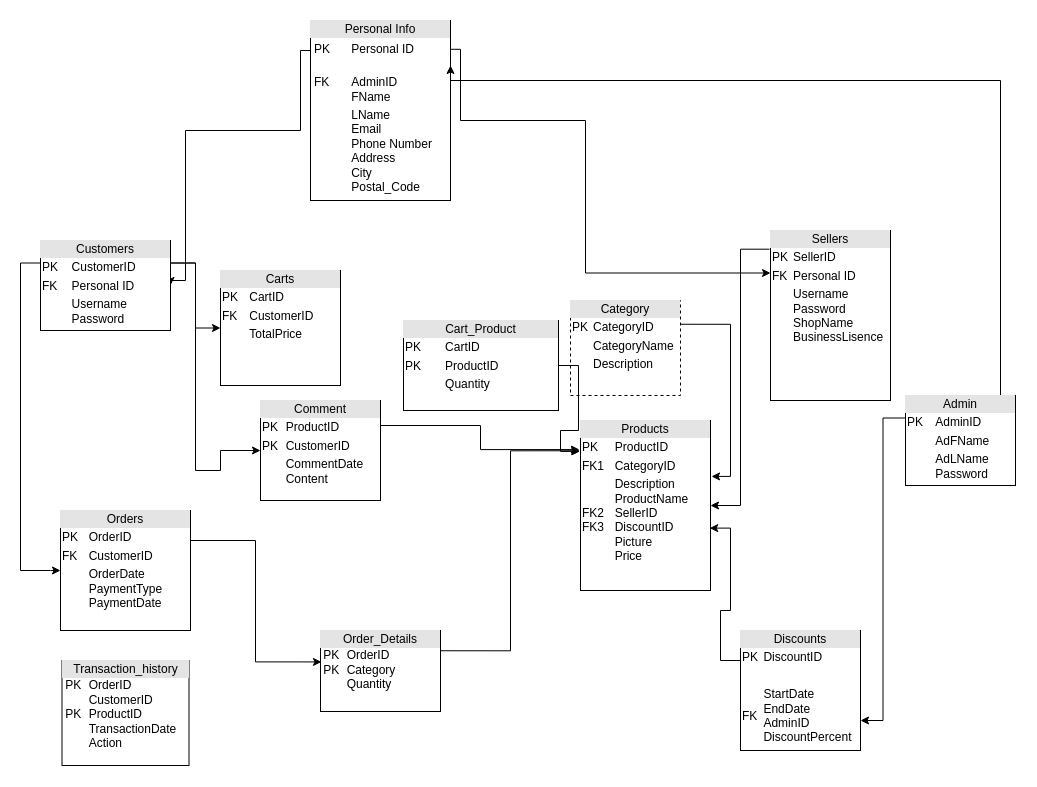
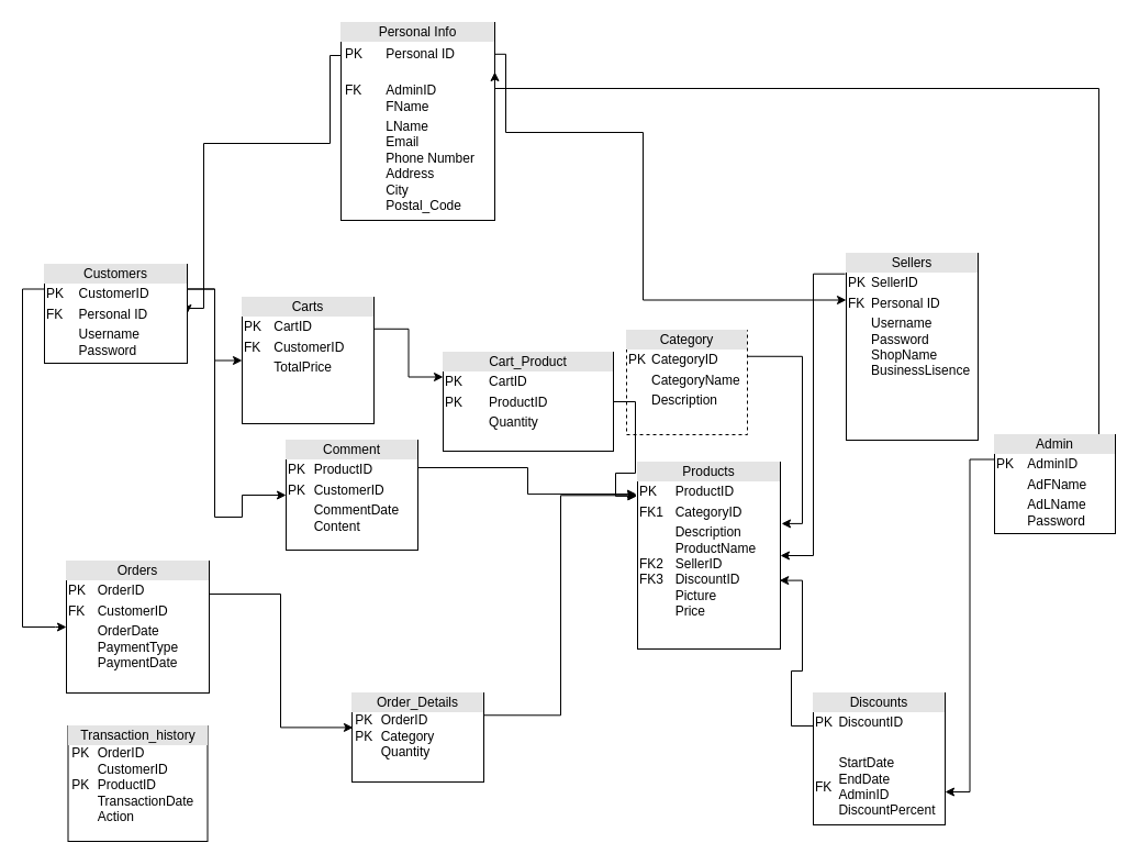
  <mxCell id="0" />
  <mxCell id="1" parent="0" />
  <mxCell id="2" style="edgeStyle=orthogonalEdgeStyle;rounded=0;orthogonalLoop=1;jettySize=auto;html=1;entryX=1;entryY=0.5;entryDx=0;entryDy=0;" parent="1" source="4" target="8" edge="1"><mxGeometry relative="1" as="geometry"><Array as="points"><mxPoint x="300" y="50" /><mxPoint x="300" y="130" /><mxPoint x="185" y="130" /><mxPoint x="185" y="280" /><mxPoint x="170" y="280" /></Array></mxGeometry></mxCell>
  <mxCell id="3" style="edgeStyle=orthogonalEdgeStyle;rounded=0;orthogonalLoop=1;jettySize=auto;html=1;entryX=0;entryY=0.25;entryDx=0;entryDy=0;exitX=0.999;exitY=0.16;exitDx=0;exitDy=0;exitPerimeter=0;" parent="1" source="4" target="9" edge="1"><mxGeometry relative="1" as="geometry"><Array as="points"><mxPoint x="460" y="49" /><mxPoint x="460" y="120" /><mxPoint x="585" y="120" /><mxPoint x="585" y="272" /></Array><mxPoint x="450" y="68" as="sourcePoint" /></mxGeometry></mxCell>
  <mxCell id="4" value="&lt;div style=&quot;text-align: center; box-sizing: border-box; width: 100%; background: rgb(228, 228, 228); padding: 2px;&quot;&gt;Personal Info&lt;/div&gt;&lt;table style=&quot;width:100%;font-size:1em;&quot; cellpadding=&quot;2&quot; cellspacing=&quot;0&quot;&gt;&lt;tbody&gt;&lt;tr&gt;&lt;td style=&quot;text-align: justify;&quot;&gt;&lt;table style=&quot;font-size: 1em; text-align: left; width: 140px;&quot; cellpadding=&quot;2&quot; cellspacing=&quot;0&quot;&gt;&lt;tbody&gt;&lt;tr&gt;&lt;td style=&quot;text-align: justify;&quot;&gt;PK&lt;/td&gt;&lt;td style=&quot;text-align: justify;&quot;&gt;Personal ID&lt;br&gt;&lt;/td&gt;&lt;/tr&gt;&lt;tr&gt;&lt;td style=&quot;text-align: justify;&quot;&gt;FK&lt;span style=&quot;white-space: pre;&quot;&gt;&#09;&lt;/span&gt;&lt;br&gt;&lt;/td&gt;&lt;td style=&quot;text-align: justify;&quot;&gt;&lt;br&gt;AdminID&lt;br&gt;FName&lt;/td&gt;&lt;/tr&gt;&lt;tr&gt;&lt;td style=&quot;text-align: justify;&quot;&gt;&lt;/td&gt;&lt;td&gt;&lt;div style=&quot;text-align: justify;&quot;&gt;&lt;span style=&quot;font-size: 1em; background-color: initial;&quot;&gt;LName&lt;/span&gt;&lt;/div&gt;&lt;div style=&quot;text-align: justify;&quot;&gt;&lt;span style=&quot;font-size: 1em; background-color: initial;&quot;&gt;Email&lt;/span&gt;&lt;/div&gt;&lt;div style=&quot;text-align: justify;&quot;&gt;&lt;span style=&quot;font-size: 1em; background-color: initial;&quot;&gt;Phone Number&lt;/span&gt;&lt;/div&gt;&lt;div style=&quot;text-align: justify;&quot;&gt;&lt;span style=&quot;font-size: 1em; background-color: initial;&quot;&gt;Address&lt;/span&gt;&lt;/div&gt;&lt;div style=&quot;text-align: justify;&quot;&gt;&lt;span style=&quot;font-size: 1em; background-color: initial;&quot;&gt;City&lt;/span&gt;&lt;/div&gt;&lt;div style=&quot;text-align: justify;&quot;&gt;&lt;span style=&quot;font-size: 1em; background-color: initial;&quot;&gt;Postal_Code&lt;/span&gt;&lt;/div&gt;&lt;/td&gt;&lt;/tr&gt;&lt;/tbody&gt;&lt;/table&gt;&lt;br&gt;&lt;/td&gt;&lt;td style=&quot;text-align: justify;&quot;&gt;&lt;/td&gt;&lt;/tr&gt;&lt;/tbody&gt;&lt;/table&gt;" style="verticalAlign=top;align=left;overflow=fill;html=1;whiteSpace=wrap;" parent="1" vertex="1"><mxGeometry x="310" y="20" width="140" height="180" as="geometry" /></mxCell>
  <mxCell id="5" style="edgeStyle=orthogonalEdgeStyle;rounded=0;orthogonalLoop=1;jettySize=auto;html=1;exitX=1;exitY=0.25;exitDx=0;exitDy=0;entryX=0;entryY=0.5;entryDx=0;entryDy=0;" parent="1" source="8" target="21" edge="1"><mxGeometry relative="1" as="geometry"><Array as="points"><mxPoint x="195" y="263" /><mxPoint x="195" y="470" /><mxPoint x="220" y="470" /></Array></mxGeometry></mxCell>
  <mxCell id="6" style="edgeStyle=orthogonalEdgeStyle;rounded=0;orthogonalLoop=1;jettySize=auto;html=1;exitX=0;exitY=0.25;exitDx=0;exitDy=0;entryX=0;entryY=0.5;entryDx=0;entryDy=0;" parent="1" source="8" target="13" edge="1"><mxGeometry relative="1" as="geometry"><Array as="points"><mxPoint x="20" y="263" /><mxPoint x="20" y="570" /><mxPoint x="50" y="570" /></Array></mxGeometry></mxCell>
  <mxCell id="7" style="edgeStyle=orthogonalEdgeStyle;rounded=0;orthogonalLoop=1;jettySize=auto;html=1;exitX=1;exitY=0.25;exitDx=0;exitDy=0;entryX=0;entryY=0.5;entryDx=0;entryDy=0;" parent="1" source="8" target="17" edge="1"><mxGeometry relative="1" as="geometry" /></mxCell>
  <mxCell id="8" value="&lt;div style=&quot;text-align: center; box-sizing: border-box; width: 100%; background: rgb(228, 228, 228); padding: 2px;&quot;&gt;Customers&lt;/div&gt;&lt;table style=&quot;text-align: justify; width: 100%; font-size: 1em;&quot; cellpadding=&quot;2&quot; cellspacing=&quot;0&quot;&gt;&lt;tbody&gt;&lt;tr&gt;&lt;td&gt;PK&lt;/td&gt;&lt;td&gt;CustomerID&lt;/td&gt;&lt;/tr&gt;&lt;tr&gt;&lt;td&gt;FK&lt;/td&gt;&lt;td&gt;Personal ID&lt;/td&gt;&lt;/tr&gt;&lt;tr&gt;&lt;td&gt;&lt;/td&gt;&lt;td&gt;Username&lt;br&gt;Password&lt;/td&gt;&lt;/tr&gt;&lt;/tbody&gt;&lt;/table&gt;" style="verticalAlign=top;align=left;overflow=fill;html=1;whiteSpace=wrap;" parent="1" vertex="1"><mxGeometry x="40" y="240" width="130" height="90" as="geometry" /></mxCell>
  <mxCell id="9" value="&lt;div style=&quot;text-align: center; box-sizing: border-box; width: 100%; background: rgb(228, 228, 228); padding: 2px;&quot;&gt;Sellers&lt;/div&gt;&lt;table style=&quot;text-align: justify; width: 100%; font-size: 1em;&quot; cellpadding=&quot;2&quot; cellspacing=&quot;0&quot;&gt;&lt;tbody&gt;&lt;tr&gt;&lt;td&gt;PK&lt;/td&gt;&lt;td&gt;SellerID&lt;/td&gt;&lt;/tr&gt;&lt;tr&gt;&lt;td&gt;FK&lt;/td&gt;&lt;td&gt;Personal ID&lt;/td&gt;&lt;/tr&gt;&lt;tr&gt;&lt;td&gt;&lt;/td&gt;&lt;td&gt;Username&lt;br&gt;Password&lt;br&gt;ShopName&lt;br&gt;BusinessLisence&lt;br&gt;&lt;/td&gt;&lt;/tr&gt;&lt;/tbody&gt;&lt;/table&gt;" style="verticalAlign=top;align=left;overflow=fill;html=1;whiteSpace=wrap;" parent="1" vertex="1"><mxGeometry x="770" y="230" width="120" height="170" as="geometry" /></mxCell>
  <mxCell id="10" style="edgeStyle=orthogonalEdgeStyle;rounded=0;orthogonalLoop=1;jettySize=auto;html=1;exitX=0;exitY=0.25;exitDx=0;exitDy=0;entryX=1;entryY=0.75;entryDx=0;entryDy=0;" parent="1" source="12" target="20" edge="1"><mxGeometry relative="1" as="geometry" /></mxCell>
  <mxCell id="11" style="edgeStyle=orthogonalEdgeStyle;rounded=0;orthogonalLoop=1;jettySize=auto;html=1;exitX=1;exitY=0.25;exitDx=0;exitDy=0;entryX=1;entryY=0.25;entryDx=0;entryDy=0;" parent="1" source="12" target="4" edge="1"><mxGeometry relative="1" as="geometry"><Array as="points"><mxPoint x="1000" y="433" /><mxPoint x="1000" y="80" /><mxPoint x="450" y="80" /></Array></mxGeometry></mxCell>
  <mxCell id="12" value="&lt;div style=&quot;text-align: center; box-sizing: border-box; width: 100%; background: rgb(228, 228, 228); padding: 2px;&quot;&gt;Admin&lt;/div&gt;&lt;table style=&quot;text-align: center; width: 100%; font-size: 1em;&quot; cellpadding=&quot;2&quot; cellspacing=&quot;0&quot;&gt;&lt;tbody&gt;&lt;tr&gt;&lt;td style=&quot;text-align: justify;&quot;&gt;PK&lt;/td&gt;&lt;td style=&quot;text-align: justify;&quot;&gt;AdminID&lt;/td&gt;&lt;/tr&gt;&lt;tr&gt;&lt;td style=&quot;text-align: justify;&quot;&gt;&lt;/td&gt;&lt;td style=&quot;text-align: justify;&quot;&gt;AdFName&lt;/td&gt;&lt;/tr&gt;&lt;tr&gt;&lt;td style=&quot;text-align: justify;&quot;&gt;&lt;/td&gt;&lt;td style=&quot;text-align: justify;&quot;&gt;AdLName&lt;br&gt;Password&lt;/td&gt;&lt;/tr&gt;&lt;/tbody&gt;&lt;/table&gt;" style="verticalAlign=top;align=left;overflow=fill;html=1;whiteSpace=wrap;" parent="1" vertex="1"><mxGeometry x="905" y="395" width="110" height="90" as="geometry" /></mxCell>
  <mxCell id="13" value="&lt;div style=&quot;text-align: center; box-sizing: border-box; width: 100%; background: rgb(228, 228, 228); padding: 2px;&quot;&gt;Orders&lt;/div&gt;&lt;table style=&quot;width:100%;font-size:1em;&quot; cellpadding=&quot;2&quot; cellspacing=&quot;0&quot;&gt;&lt;tbody&gt;&lt;tr&gt;&lt;td&gt;PK&lt;/td&gt;&lt;td&gt;OrderID&lt;/td&gt;&lt;/tr&gt;&lt;tr&gt;&lt;td&gt;FK&lt;/td&gt;&lt;td&gt;CustomerID&lt;/td&gt;&lt;/tr&gt;&lt;tr&gt;&lt;td&gt;&lt;/td&gt;&lt;td&gt;OrderDate&lt;br&gt;PaymentType&lt;br&gt;PaymentDate&lt;/td&gt;&lt;/tr&gt;&lt;/tbody&gt;&lt;/table&gt;" style="verticalAlign=top;align=left;overflow=fill;html=1;whiteSpace=wrap;" parent="1" vertex="1"><mxGeometry x="60" y="510" width="130" height="120" as="geometry" /></mxCell>
  <mxCell id="14" value="&lt;div style=&quot;text-align: center; box-sizing: border-box; width: 100%; background: rgb(228, 228, 228); padding: 2px;&quot;&gt;Order_Details&lt;/div&gt;&amp;nbsp;PK&lt;span style=&quot;white-space: pre;&quot;&gt;&#09;&lt;/span&gt;OrderID&lt;div&gt;&amp;nbsp;PK&lt;span style=&quot;white-space: pre;&quot;&gt;&#09;&lt;/span&gt;Category&lt;/div&gt;&lt;div&gt;&amp;nbsp;&lt;span style=&quot;white-space: pre;&quot;&gt;&#09;&lt;/span&gt;Quantity&lt;br&gt;&lt;table style=&quot;width:100%;font-size:1em;&quot; cellpadding=&quot;2&quot; cellspacing=&quot;0&quot;&gt;&lt;tbody&gt;&lt;tr&gt;&lt;td&gt;&lt;/td&gt;&lt;td&gt;&lt;br&gt;&lt;br&gt;&lt;/td&gt;&lt;/tr&gt;&lt;/tbody&gt;&lt;/table&gt;&lt;/div&gt;" style="verticalAlign=top;align=left;overflow=fill;html=1;whiteSpace=wrap;" parent="1" vertex="1"><mxGeometry x="320" y="630" width="120" height="81" as="geometry" /></mxCell>
  <mxCell id="15" value="&lt;div style=&quot;text-align: center; box-sizing: border-box; width: 100%; background: rgb(228, 228, 228); padding: 2px;&quot;&gt;Products&lt;/div&gt;&lt;table style=&quot;width: 100%; font-size: 1em;&quot; cellpadding=&quot;2&quot; cellspacing=&quot;0&quot;&gt;&lt;tbody&gt;&lt;tr&gt;&lt;td&gt;PK&lt;/td&gt;&lt;td&gt;ProductID&lt;/td&gt;&lt;/tr&gt;&lt;tr&gt;&lt;td&gt;FK1&lt;/td&gt;&lt;td&gt;CategoryID&lt;br&gt;&lt;/td&gt;&lt;/tr&gt;&lt;tr&gt;&lt;td&gt;FK2&lt;br&gt;FK3&lt;/td&gt;&lt;td&gt;Description&lt;br&gt;ProductName&lt;br&gt;SellerID&lt;br&gt;DiscountID&lt;br&gt;Picture&lt;br&gt;Price&lt;/td&gt;&lt;/tr&gt;&lt;/tbody&gt;&lt;/table&gt;" style="verticalAlign=top;align=left;overflow=fill;html=1;whiteSpace=wrap;" parent="1" vertex="1"><mxGeometry x="580" y="420" width="130" height="170" as="geometry" /></mxCell>
+ <mxCell id="16" style="edgeStyle=orthogonalEdgeStyle;rounded=0;orthogonalLoop=1;jettySize=auto;html=1;exitX=1;exitY=0.25;exitDx=0;exitDy=0;entryX=0;entryY=0.25;entryDx=0;entryDy=0;" parent="1" source="17" target="18" edge="1"><mxGeometry relative="1" as="geometry" /></mxCell>
  <mxCell id="17" value="&lt;div style=&quot;text-align: center; box-sizing: border-box; width: 100%; background: rgb(228, 228, 228); padding: 2px;&quot;&gt;Carts&lt;/div&gt;&lt;table style=&quot;width:100%;font-size:1em;&quot; cellpadding=&quot;2&quot; cellspacing=&quot;0&quot;&gt;&lt;tbody&gt;&lt;tr&gt;&lt;td&gt;PK&lt;/td&gt;&lt;td&gt;CartID&lt;/td&gt;&lt;/tr&gt;&lt;tr&gt;&lt;td&gt;FK&lt;/td&gt;&lt;td&gt;CustomerID&lt;/td&gt;&lt;/tr&gt;&lt;tr&gt;&lt;td&gt;&lt;br&gt;&lt;/td&gt;&lt;td&gt;TotalPrice&lt;/td&gt;&lt;/tr&gt;&lt;/tbody&gt;&lt;/table&gt;" style="verticalAlign=top;align=left;overflow=fill;html=1;whiteSpace=wrap;" parent="1" vertex="1"><mxGeometry x="220" y="270" width="120" height="115" as="geometry" /></mxCell>
  <mxCell id="18" value="&lt;div style=&quot;text-align: center; box-sizing: border-box; width: 100%; background: rgb(228, 228, 228); padding: 2px;&quot;&gt;Cart_Product&lt;/div&gt;&lt;table style=&quot;width:100%;font-size:1em;&quot; cellpadding=&quot;2&quot; cellspacing=&quot;0&quot;&gt;&lt;tbody&gt;&lt;tr&gt;&lt;td&gt;PK&lt;/td&gt;&lt;td&gt;CartID&lt;/td&gt;&lt;/tr&gt;&lt;tr&gt;&lt;td&gt;PK&lt;/td&gt;&lt;td&gt;ProductID&lt;/td&gt;&lt;/tr&gt;&lt;tr&gt;&lt;td&gt;&lt;br&gt;&lt;/td&gt;&lt;td&gt;Quantity&lt;/td&gt;&lt;/tr&gt;&lt;/tbody&gt;&lt;/table&gt;" style="verticalAlign=top;align=left;overflow=fill;html=1;whiteSpace=wrap;" parent="1" vertex="1"><mxGeometry x="403" y="320" width="155" height="90" as="geometry" /></mxCell>
  <mxCell id="19" value="&lt;div style=&quot;text-align: center; box-sizing: border-box; width: 100%; background: rgb(228, 228, 228); padding: 2px;&quot;&gt;Category&lt;/div&gt;&lt;table style=&quot;width:100%;font-size:1em;&quot; cellpadding=&quot;2&quot; cellspacing=&quot;0&quot;&gt;&lt;tbody&gt;&lt;tr&gt;&lt;td&gt;PK&lt;/td&gt;&lt;td&gt;CategoryID&lt;/td&gt;&lt;/tr&gt;&lt;tr&gt;&lt;td&gt;&lt;br&gt;&lt;/td&gt;&lt;td&gt;CategoryName&lt;/td&gt;&lt;/tr&gt;&lt;tr&gt;&lt;td&gt;&lt;/td&gt;&lt;td&gt;Description&lt;/td&gt;&lt;/tr&gt;&lt;/tbody&gt;&lt;/table&gt;" style="verticalAlign=top;align=left;overflow=fill;html=1;whiteSpace=wrap;dashed=1;" parent="1" vertex="1"><mxGeometry x="570" y="300" width="110" height="95" as="geometry" /></mxCell>
  <mxCell id="20" value="&lt;div style=&quot;text-align: center; box-sizing: border-box; width: 100%; background: rgb(228, 228, 228); padding: 2px;&quot;&gt;Discounts&lt;/div&gt;&lt;table style=&quot;width: 100%; font-size: 1em;&quot; cellpadding=&quot;2&quot; cellspacing=&quot;0&quot;&gt;&lt;tbody&gt;&lt;tr&gt;&lt;td&gt;PK&lt;/td&gt;&lt;td&gt;DiscountID&lt;/td&gt;&lt;/tr&gt;&lt;tr&gt;&lt;td&gt;&lt;/td&gt;&lt;td&gt;&lt;br&gt;&lt;/td&gt;&lt;/tr&gt;&lt;tr&gt;&lt;td&gt;FK&lt;/td&gt;&lt;td&gt;StartDate&lt;br&gt;EndDate&lt;br&gt;AdminID&lt;br&gt;DiscountPercent&lt;/td&gt;&lt;/tr&gt;&lt;/tbody&gt;&lt;/table&gt;" style="verticalAlign=top;align=left;overflow=fill;html=1;whiteSpace=wrap;" parent="1" vertex="1"><mxGeometry x="740" y="630" width="120" height="120" as="geometry" /></mxCell>
  <mxCell id="21" value="&lt;div style=&quot;text-align: center; box-sizing: border-box; width: 100%; background: rgb(228, 228, 228); padding: 2px;&quot;&gt;Comment&lt;/div&gt;&lt;table style=&quot;width: 100%; font-size: 1em;&quot; cellpadding=&quot;2&quot; cellspacing=&quot;0&quot;&gt;&lt;tbody&gt;&lt;tr&gt;&lt;td&gt;PK&lt;/td&gt;&lt;td&gt;ProductID&lt;/td&gt;&lt;/tr&gt;&lt;tr&gt;&lt;td&gt;PK&lt;/td&gt;&lt;td&gt;CustomerID&lt;/td&gt;&lt;/tr&gt;&lt;tr&gt;&lt;td&gt;&lt;/td&gt;&lt;td&gt;CommentDate&lt;br&gt;Content&lt;/td&gt;&lt;/tr&gt;&lt;/tbody&gt;&lt;/table&gt;" style="verticalAlign=top;align=left;overflow=fill;html=1;whiteSpace=wrap;" parent="1" vertex="1"><mxGeometry x="260" y="400" width="120" height="100" as="geometry" /></mxCell>
  <mxCell id="22" style="edgeStyle=orthogonalEdgeStyle;rounded=0;orthogonalLoop=1;jettySize=auto;html=1;exitX=1;exitY=0.25;exitDx=0;exitDy=0;entryX=-0.008;entryY=0.171;entryDx=0;entryDy=0;entryPerimeter=0;" parent="1" source="21" target="15" edge="1"><mxGeometry relative="1" as="geometry" /></mxCell>
  <mxCell id="23" style="edgeStyle=orthogonalEdgeStyle;rounded=0;orthogonalLoop=1;jettySize=auto;html=1;exitX=1;exitY=0.25;exitDx=0;exitDy=0;entryX=1.008;entryY=0.329;entryDx=0;entryDy=0;entryPerimeter=0;" parent="1" source="19" target="15" edge="1"><mxGeometry relative="1" as="geometry" /></mxCell>
  <mxCell id="24" style="edgeStyle=orthogonalEdgeStyle;rounded=0;orthogonalLoop=1;jettySize=auto;html=1;exitX=1;exitY=0.25;exitDx=0;exitDy=0;entryX=0.008;entryY=0.388;entryDx=0;entryDy=0;entryPerimeter=0;" parent="1" source="13" target="14" edge="1"><mxGeometry relative="1" as="geometry" /></mxCell>
  <mxCell id="25" style="edgeStyle=orthogonalEdgeStyle;rounded=0;orthogonalLoop=1;jettySize=auto;html=1;exitX=1;exitY=0.5;exitDx=0;exitDy=0;entryX=-0.005;entryY=0.182;entryDx=0;entryDy=0;entryPerimeter=0;" parent="1" source="18" target="15" edge="1"><mxGeometry relative="1" as="geometry" /></mxCell>
  <mxCell id="26" style="edgeStyle=orthogonalEdgeStyle;rounded=0;orthogonalLoop=1;jettySize=auto;html=1;exitX=1;exitY=0.25;exitDx=0;exitDy=0;entryX=-0.005;entryY=0.178;entryDx=0;entryDy=0;entryPerimeter=0;" parent="1" source="14" target="15" edge="1"><mxGeometry relative="1" as="geometry" /></mxCell>
  <mxCell id="27" style="edgeStyle=orthogonalEdgeStyle;rounded=0;orthogonalLoop=1;jettySize=auto;html=1;exitX=-0.008;exitY=0.11;exitDx=0;exitDy=0;entryX=1;entryY=0.5;entryDx=0;entryDy=0;exitPerimeter=0;" parent="1" source="9" target="15" edge="1"><mxGeometry relative="1" as="geometry" /></mxCell>
  <mxCell id="28" style="edgeStyle=orthogonalEdgeStyle;rounded=0;orthogonalLoop=1;jettySize=auto;html=1;exitX=0;exitY=0.25;exitDx=0;exitDy=0;entryX=0.994;entryY=0.633;entryDx=0;entryDy=0;entryPerimeter=0;" parent="1" source="20" target="15" edge="1"><mxGeometry relative="1" as="geometry" /></mxCell>
  <mxCell id="29" value="&lt;div style=&quot;text-align: center; box-sizing: border-box; width: 100%; background: rgb(228, 228, 228); padding: 2px;&quot;&gt;Transaction_history&lt;/div&gt;&amp;nbsp;PK&lt;span style=&quot;white-space: pre;&quot;&gt;&#09;&lt;/span&gt;OrderID&lt;div&gt;&amp;nbsp;&lt;span style=&quot;white-space: pre;&quot;&gt;&#09;&lt;/span&gt;CustomerID&lt;/div&gt;&lt;div&gt;&amp;nbsp;PK&lt;span style=&quot;white-space: pre;&quot;&gt;&#09;&lt;/span&gt;ProductID&lt;br&gt;&lt;/div&gt;&lt;div&gt;&amp;nbsp;&lt;span style=&quot;white-space: pre;&quot;&gt;&#09;&lt;/span&gt;TransactionDate&lt;/div&gt;&lt;div&gt;&lt;span style=&quot;white-space: pre;&quot;&gt;&#09;&lt;/span&gt;Action&lt;br&gt;&lt;/div&gt;" style="verticalAlign=top;align=left;overflow=fill;html=1;whiteSpace=wrap;" vertex="1" parent="1"><mxGeometry x="61.5" y="660" width="127" height="105" as="geometry" /></mxCell>
